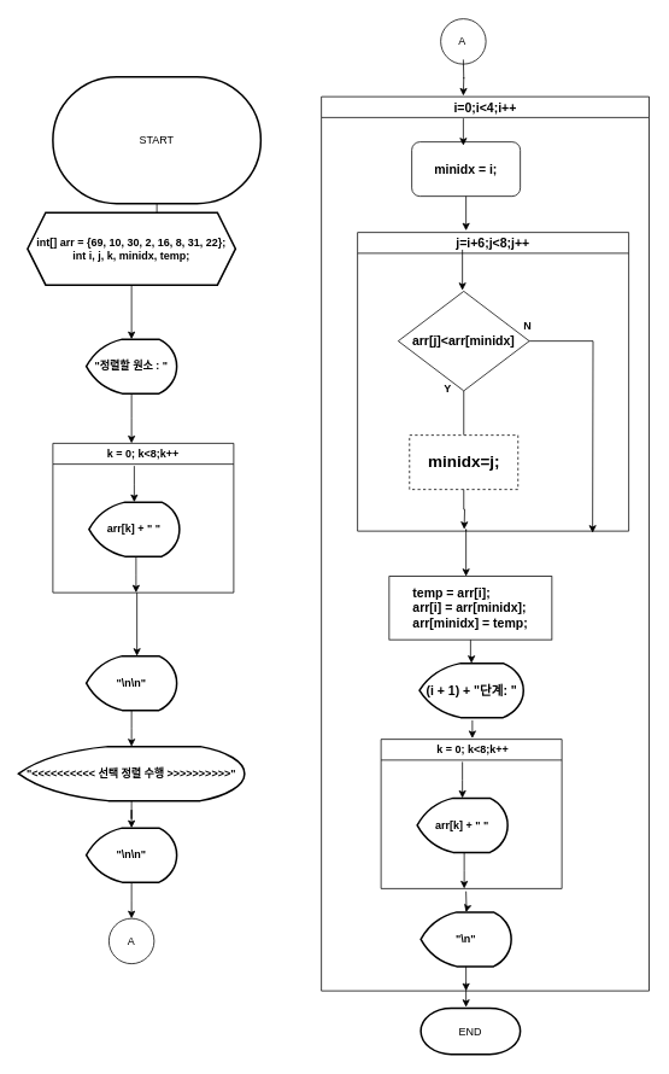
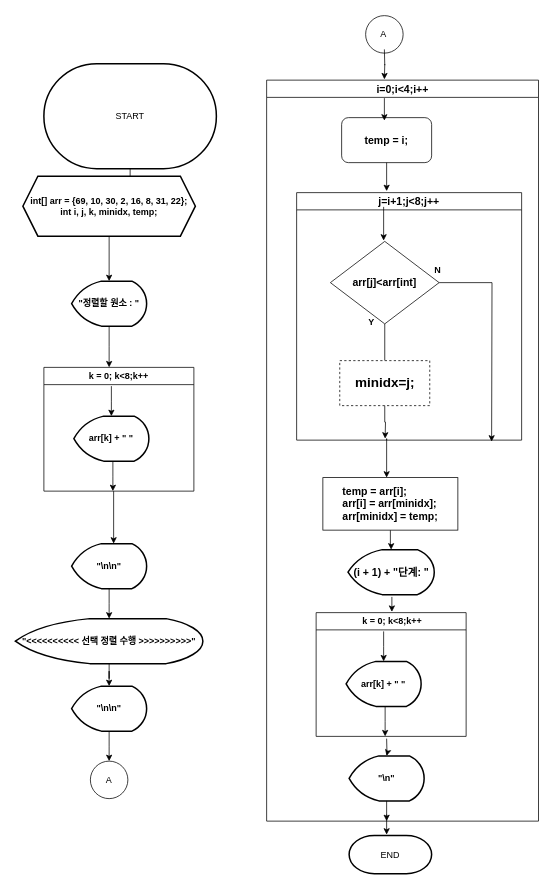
  <mxCell id="0" />
  <mxCell id="1" parent="0" />
  <mxCell id="2" value="" style="edgeStyle=orthogonalEdgeStyle;rounded=0;orthogonalLoop=1;jettySize=auto;html=1;" edge="1" parent="1" source="3"><mxGeometry relative="1" as="geometry"><mxPoint x="138" y="234" as="targetPoint" /></mxGeometry></mxCell>
  <mxCell id="3" value="START" style="strokeWidth=2;html=1;shape=mxgraph.flowchart.terminator;whiteSpace=wrap;" vertex="1" parent="1"><mxGeometry x="58" y="84" width="230" height="140" as="geometry" /></mxCell>
  <mxCell id="4" value="" style="edgeStyle=orthogonalEdgeStyle;rounded=0;orthogonalLoop=1;jettySize=auto;html=1;" edge="1" parent="1" source="5"><mxGeometry relative="1" as="geometry"><mxPoint x="145" y="489" as="targetPoint" /></mxGeometry></mxCell>
  <mxCell id="5" value="&lt;b&gt;&quot;정렬할 원소 : &quot;&lt;/b&gt;" style="strokeWidth=2;html=1;shape=mxgraph.flowchart.display;whiteSpace=wrap;" vertex="1" parent="1"><mxGeometry x="95" y="374" width="100" height="60" as="geometry" /></mxCell>
  <mxCell id="6" value="" style="edgeStyle=orthogonalEdgeStyle;rounded=0;orthogonalLoop=1;jettySize=auto;html=1;" edge="1" parent="1"><mxGeometry relative="1" as="geometry"><mxPoint x="151" y="654" as="sourcePoint" /><mxPoint x="151" y="724" as="targetPoint" /></mxGeometry></mxCell>
  <mxCell id="7" value="" style="edgeStyle=orthogonalEdgeStyle;rounded=0;orthogonalLoop=1;jettySize=auto;html=1;" edge="1" parent="1" source="8" target="5"><mxGeometry relative="1" as="geometry" /></mxCell>
  <mxCell id="8" value="&lt;b&gt;int[] arr = {69, 10, 30, 2, 16, 8, 31, 22};&lt;/b&gt;&lt;div&gt;&lt;b&gt;int i, j, k, minidx, temp;&lt;/b&gt;&lt;/div&gt;" style="shape=hexagon;perimeter=hexagonPerimeter2;whiteSpace=wrap;html=1;fixedSize=1;strokeWidth=2;" vertex="1" parent="1"><mxGeometry x="30" y="234" width="230" height="80" as="geometry" /></mxCell>
  <mxCell id="9" value="" style="edgeStyle=orthogonalEdgeStyle;rounded=0;orthogonalLoop=1;jettySize=auto;html=1;" edge="1" parent="1" source="10"><mxGeometry relative="1" as="geometry"><mxPoint x="145" y="824" as="targetPoint" /></mxGeometry></mxCell>
  <mxCell id="10" value="&lt;b&gt;&quot;\n\n&quot;&lt;/b&gt;" style="strokeWidth=2;html=1;shape=mxgraph.flowchart.display;whiteSpace=wrap;" vertex="1" parent="1"><mxGeometry x="95" y="724" width="100" height="60" as="geometry" /></mxCell>
  <mxCell id="11" value="" style="edgeStyle=orthogonalEdgeStyle;rounded=0;orthogonalLoop=1;jettySize=auto;html=1;" edge="1" parent="1" source="12" target="14"><mxGeometry relative="1" as="geometry" /></mxCell>
  <mxCell id="12" value="&lt;b&gt;&quot;&amp;lt;&amp;lt;&amp;lt;&amp;lt;&amp;lt;&amp;lt;&amp;lt;&amp;lt;&amp;lt;&amp;lt; 선택 정렬 수행 &amp;gt;&amp;gt;&amp;gt;&amp;gt;&amp;gt;&amp;gt;&amp;gt;&amp;gt;&amp;gt;&amp;gt;&quot;&lt;/b&gt;" style="strokeWidth=2;html=1;shape=mxgraph.flowchart.display;whiteSpace=wrap;" vertex="1" parent="1"><mxGeometry x="20" y="824" width="250" height="60" as="geometry" /></mxCell>
  <mxCell id="13" value="" style="edgeStyle=orthogonalEdgeStyle;rounded=0;orthogonalLoop=1;jettySize=auto;html=1;" edge="1" parent="1" source="14"><mxGeometry relative="1" as="geometry"><mxPoint x="145" y="1014" as="targetPoint" /></mxGeometry></mxCell>
  <mxCell id="14" value="&lt;b&gt;&quot;\n\n&quot;&lt;/b&gt;" style="strokeWidth=2;html=1;shape=mxgraph.flowchart.display;whiteSpace=wrap;" vertex="1" parent="1"><mxGeometry x="95" y="914" width="100" height="60" as="geometry" /></mxCell>
  <mxCell id="15" value="" style="group" vertex="1" connectable="0" parent="1"><mxGeometry x="115" y="1014" width="60" height="50" as="geometry" /></mxCell>
  <mxCell id="16" value="" style="verticalLabelPosition=bottom;verticalAlign=top;html=1;shape=mxgraph.flowchart.on-page_reference;" vertex="1" parent="15"><mxGeometry x="5" width="50" height="50" as="geometry" /></mxCell>
  <mxCell id="17" value="A" style="text;html=1;align=center;verticalAlign=middle;whiteSpace=wrap;rounded=0;" vertex="1" parent="15"><mxGeometry y="10" width="60" height="30" as="geometry" /></mxCell>
  <mxCell id="18" value="" style="group" vertex="1" connectable="0" parent="1"><mxGeometry x="482" y="20" width="60" height="50" as="geometry" /></mxCell>
  <mxCell id="19" value="" style="verticalLabelPosition=bottom;verticalAlign=top;html=1;shape=mxgraph.flowchart.on-page_reference;" vertex="1" parent="18"><mxGeometry x="5" width="50.0" height="50" as="geometry" /></mxCell>
  <mxCell id="20" value="A" style="text;html=1;align=center;verticalAlign=middle;whiteSpace=wrap;rounded=0;" vertex="1" parent="18"><mxGeometry x="-1" y="10" width="60" height="30" as="geometry" /></mxCell>
  <mxCell id="21" value="&lt;font style=&quot;font-size: 14px;&quot;&gt;i=0;i&amp;lt;4;i++&lt;/font&gt;" style="swimlane;whiteSpace=wrap;html=1;" vertex="1" parent="1"><mxGeometry x="355" y="106" width="362.5" height="988" as="geometry" /></mxCell>
- <mxCell id="22" value="&lt;font style=&quot;font-size: 14px;&quot;&gt;&lt;b&gt;minidx = i;&lt;/b&gt;&lt;/font&gt;" style="rounded=1;whiteSpace=wrap;html=1;" vertex="1" parent="21"><mxGeometry x="100" y="50" width="120" height="60" as="geometry" /></mxCell>
- <mxCell id="23" value="&lt;font style=&quot;font-size: 14px;&quot;&gt;j=i+6;j&amp;lt;8;j++&lt;/font&gt;" style="swimlane;whiteSpace=wrap;html=1;startSize=23;" vertex="1" parent="21"><mxGeometry x="40" y="150" width="300" height="330" as="geometry" /></mxCell>
+ <mxCell id="22" value="&lt;font style=&quot;font-size: 14px;&quot;&gt;&lt;b&gt;temp = i;&lt;/b&gt;&lt;/font&gt;" style="rounded=1;whiteSpace=wrap;html=1;" vertex="1" parent="21"><mxGeometry x="100" y="50" width="120" height="60" as="geometry" /></mxCell>
+ <mxCell id="23" value="&lt;font style=&quot;font-size: 14px;&quot;&gt;j=i+1;j&amp;lt;8;j++&lt;/font&gt;" style="swimlane;whiteSpace=wrap;html=1;startSize=23;" vertex="1" parent="21"><mxGeometry x="40" y="150" width="300" height="330" as="geometry" /></mxCell>
  <mxCell id="24" value="" style="edgeStyle=orthogonalEdgeStyle;rounded=0;orthogonalLoop=1;jettySize=auto;html=1;endArrow=none;" edge="1" parent="23" source="25" target="26"><mxGeometry relative="1" as="geometry" /></mxCell>
- <mxCell id="25" value="&lt;b&gt;&lt;font style=&quot;font-size: 14px;&quot;&gt;arr[j]&amp;lt;arr[minidx]&lt;/font&gt;&lt;/b&gt;" style="rhombus;whiteSpace=wrap;html=1;" vertex="1" parent="23"><mxGeometry x="45" y="65" width="145" height="110" as="geometry" /></mxCell>
+ <mxCell id="25" value="&lt;b&gt;&lt;font style=&quot;font-size: 14px;&quot;&gt;arr[j]&amp;lt;arr[int]&lt;/font&gt;&lt;/b&gt;" style="rhombus;whiteSpace=wrap;html=1;" vertex="1" parent="23"><mxGeometry x="45" y="65" width="145" height="110" as="geometry" /></mxCell>
  <mxCell id="26" value="&lt;font style=&quot;font-size: 18px;&quot;&gt;&lt;b&gt;minidx=j;&lt;/b&gt;&lt;/font&gt;" style="rounded=0;whiteSpace=wrap;html=1;dashed=1;" vertex="1" parent="23"><mxGeometry x="57.5" y="224" width="120" height="60" as="geometry" /></mxCell>
  <mxCell id="27" value="&lt;b&gt;Y&lt;/b&gt;" style="text;strokeColor=none;fillColor=none;align=left;verticalAlign=middle;spacingLeft=4;spacingRight=4;overflow=hidden;points=[[0,0.5],[1,0.5]];portConstraint=eastwest;rotatable=0;whiteSpace=wrap;html=1;" vertex="1" parent="23"><mxGeometry x="90" y="158" width="20" height="30" as="geometry" /></mxCell>
  <mxCell id="28" value="&lt;b&gt;N&lt;/b&gt;" style="text;strokeColor=none;fillColor=none;align=left;verticalAlign=middle;spacingLeft=4;spacingRight=4;overflow=hidden;points=[[0,0.5],[1,0.5]];portConstraint=eastwest;rotatable=0;whiteSpace=wrap;html=1;" vertex="1" parent="23"><mxGeometry x="177.5" y="88" width="20" height="30" as="geometry" /></mxCell>
  <mxCell id="29" value="" style="endArrow=classic;html=1;rounded=0;exitX=0.5;exitY=1;exitDx=0;exitDy=0;" edge="1" parent="21" source="22"><mxGeometry width="50" height="50" relative="1" as="geometry"><mxPoint x="-30" y="410" as="sourcePoint" /><mxPoint x="160" y="148" as="targetPoint" /></mxGeometry></mxCell>
  <mxCell id="30" value="" style="edgeStyle=orthogonalEdgeStyle;rounded=0;orthogonalLoop=1;jettySize=auto;html=1;" edge="1" parent="21" source="31" target="32"><mxGeometry relative="1" as="geometry" /></mxCell>
  <mxCell id="31" value="&lt;div style=&quot;text-align: left;&quot;&gt;&lt;b style=&quot;background-color: initial;&quot;&gt;&lt;font style=&quot;font-size: 14px;&quot;&gt;temp = arr[i];&lt;/font&gt;&lt;/b&gt;&lt;/div&gt;&lt;div style=&quot;text-align: left;&quot;&gt;&lt;b&gt;&lt;font style=&quot;font-size: 14px;&quot;&gt;arr[i] = arr[minidx];&lt;/font&gt;&lt;/b&gt;&lt;/div&gt;&lt;div style=&quot;text-align: left;&quot;&gt;&lt;b&gt;&lt;font style=&quot;font-size: 14px;&quot;&gt;arr[minidx] = temp;&lt;/font&gt;&lt;/b&gt;&lt;/div&gt;" style="rounded=0;whiteSpace=wrap;html=1;" vertex="1" parent="21"><mxGeometry x="75" y="530" width="180" height="70" as="geometry" /></mxCell>
  <mxCell id="32" value="&lt;font style=&quot;font-size: 14px;&quot;&gt;&lt;b&gt;(i + 1) + &quot;단계: &quot;&lt;/b&gt;&lt;/font&gt;" style="strokeWidth=2;html=1;shape=mxgraph.flowchart.display;whiteSpace=wrap;" vertex="1" parent="21"><mxGeometry x="108.5" y="626" width="115" height="60" as="geometry" /></mxCell>
  <mxCell id="33" value="" style="group" vertex="1" connectable="0" parent="21"><mxGeometry x="66" y="710" width="200" height="165" as="geometry" /></mxCell>
  <mxCell id="34" value="&amp;nbsp;k = 0; k&amp;lt;8;k++" style="swimlane;whiteSpace=wrap;html=1;startSize=23;" vertex="1" parent="33"><mxGeometry width="200" height="165" as="geometry" /></mxCell>
  <mxCell id="35" value="&lt;b&gt;arr[k] + &quot; &quot;&lt;/b&gt;" style="strokeWidth=2;html=1;shape=mxgraph.flowchart.display;whiteSpace=wrap;" vertex="1" parent="34"><mxGeometry x="40" y="65" width="100" height="60" as="geometry" /></mxCell>
  <mxCell id="36" value="" style="endArrow=classic;html=1;rounded=0;entryX=0.5;entryY=0;entryDx=0;entryDy=0;entryPerimeter=0;" edge="1" parent="33" target="35"><mxGeometry width="50" height="50" relative="1" as="geometry"><mxPoint x="90" y="25" as="sourcePoint" /><mxPoint x="187" y="-25" as="targetPoint" /><Array as="points"><mxPoint x="90" y="45" /></Array></mxGeometry></mxCell>
  <mxCell id="37" value="" style="endArrow=classic;html=1;rounded=0;entryX=0.5;entryY=0;entryDx=0;entryDy=0;entryPerimeter=0;" edge="1" parent="33"><mxGeometry width="50" height="50" relative="1" as="geometry"><mxPoint x="92" y="125" as="sourcePoint" /><mxPoint x="92" y="165" as="targetPoint" /><Array as="points"><mxPoint x="92" y="145" /></Array></mxGeometry></mxCell>
  <mxCell id="38" value="&lt;b&gt;&quot;\n&quot;&lt;/b&gt;" style="strokeWidth=2;html=1;shape=mxgraph.flowchart.display;whiteSpace=wrap;" vertex="1" parent="21"><mxGeometry x="110" y="901" width="100" height="60" as="geometry" /></mxCell>
  <mxCell id="39" value="" style="edgeStyle=orthogonalEdgeStyle;rounded=0;orthogonalLoop=1;jettySize=auto;html=1;" edge="1" parent="21" target="38"><mxGeometry relative="1" as="geometry"><mxPoint x="160" y="878" as="sourcePoint" /></mxGeometry></mxCell>
  <mxCell id="40" value="" style="edgeStyle=orthogonalEdgeStyle;rounded=0;orthogonalLoop=1;jettySize=auto;html=1;" edge="1" parent="21" source="26"><mxGeometry relative="1" as="geometry"><mxPoint x="158" y="478" as="targetPoint" /></mxGeometry></mxCell>
  <mxCell id="41" value="" style="edgeStyle=orthogonalEdgeStyle;rounded=0;orthogonalLoop=1;jettySize=auto;html=1;" edge="1" parent="21" source="25"><mxGeometry relative="1" as="geometry"><mxPoint x="300" y="482" as="targetPoint" /></mxGeometry></mxCell>
  <mxCell id="42" value="" style="edgeStyle=orthogonalEdgeStyle;rounded=0;orthogonalLoop=1;jettySize=auto;html=1;" edge="1" parent="1"><mxGeometry relative="1" as="geometry"><mxPoint x="512" y="65" as="sourcePoint" /><mxPoint x="512" y="105" as="targetPoint" /></mxGeometry></mxCell>
  <mxCell id="43" value="" style="endArrow=classic;html=1;rounded=0;" edge="1" parent="1"><mxGeometry width="50" height="50" relative="1" as="geometry"><mxPoint x="512" y="130" as="sourcePoint" /><mxPoint x="512" y="160" as="targetPoint" /></mxGeometry></mxCell>
  <mxCell id="44" value="" style="endArrow=classic;html=1;rounded=0;" edge="1" parent="1"><mxGeometry width="50" height="50" relative="1" as="geometry"><mxPoint x="511" y="275" as="sourcePoint" /><mxPoint x="511" y="320" as="targetPoint" /></mxGeometry></mxCell>
  <mxCell id="45" value="" style="group" vertex="1" connectable="0" parent="1"><mxGeometry x="58" y="489" width="200" height="165" as="geometry" /></mxCell>
  <mxCell id="46" value="k = 0; k&amp;lt;8;k++" style="swimlane;whiteSpace=wrap;html=1;startSize=23;" vertex="1" parent="45"><mxGeometry width="200" height="165" as="geometry" /></mxCell>
  <mxCell id="47" value="&lt;b&gt;arr[k] + &quot; &quot;&lt;/b&gt;" style="strokeWidth=2;html=1;shape=mxgraph.flowchart.display;whiteSpace=wrap;" vertex="1" parent="46"><mxGeometry x="40" y="65" width="100" height="60" as="geometry" /></mxCell>
  <mxCell id="48" value="" style="endArrow=classic;html=1;rounded=0;entryX=0.5;entryY=0;entryDx=0;entryDy=0;entryPerimeter=0;" edge="1" parent="45" target="47"><mxGeometry width="50" height="50" relative="1" as="geometry"><mxPoint x="90" y="25" as="sourcePoint" /><mxPoint x="187" y="-25" as="targetPoint" /><Array as="points"><mxPoint x="90" y="45" /></Array></mxGeometry></mxCell>
  <mxCell id="49" value="" style="endArrow=classic;html=1;rounded=0;entryX=0.5;entryY=0;entryDx=0;entryDy=0;entryPerimeter=0;" edge="1" parent="45"><mxGeometry width="50" height="50" relative="1" as="geometry"><mxPoint x="92" y="125" as="sourcePoint" /><mxPoint x="92" y="165" as="targetPoint" /><Array as="points"><mxPoint x="92" y="145" /></Array></mxGeometry></mxCell>
  <mxCell id="50" value="" style="edgeStyle=orthogonalEdgeStyle;rounded=0;orthogonalLoop=1;jettySize=auto;html=1;" edge="1" parent="1"><mxGeometry relative="1" as="geometry"><mxPoint x="515" y="586" as="sourcePoint" /><mxPoint x="515" y="636" as="targetPoint" /><Array as="points"><mxPoint x="515" y="584" /><mxPoint x="515" y="584" /></Array></mxGeometry></mxCell>
  <mxCell id="51" value="" style="edgeStyle=orthogonalEdgeStyle;rounded=0;orthogonalLoop=1;jettySize=auto;html=1;" edge="1" parent="1" source="38"><mxGeometry relative="1" as="geometry"><mxPoint x="515" y="1094" as="targetPoint" /></mxGeometry></mxCell>
  <mxCell id="52" value="" style="endArrow=classic;html=1;rounded=0;" edge="1" parent="1"><mxGeometry width="50" height="50" relative="1" as="geometry"><mxPoint x="522" y="795" as="sourcePoint" /><mxPoint x="522" y="815" as="targetPoint" /></mxGeometry></mxCell>
  <mxCell id="53" value="END" style="strokeWidth=2;html=1;shape=mxgraph.flowchart.terminator;whiteSpace=wrap;" vertex="1" parent="1"><mxGeometry x="465" y="1113" width="110" height="51" as="geometry" /></mxCell>
  <mxCell id="54" value="" style="edgeStyle=orthogonalEdgeStyle;rounded=0;orthogonalLoop=1;jettySize=auto;html=1;" edge="1" parent="1"><mxGeometry relative="1" as="geometry"><mxPoint x="515" y="1085" as="sourcePoint" /><mxPoint x="515" y="1112" as="targetPoint" /><Array as="points"><mxPoint x="515" y="1112" /><mxPoint x="515" y="1112" /></Array></mxGeometry></mxCell>
